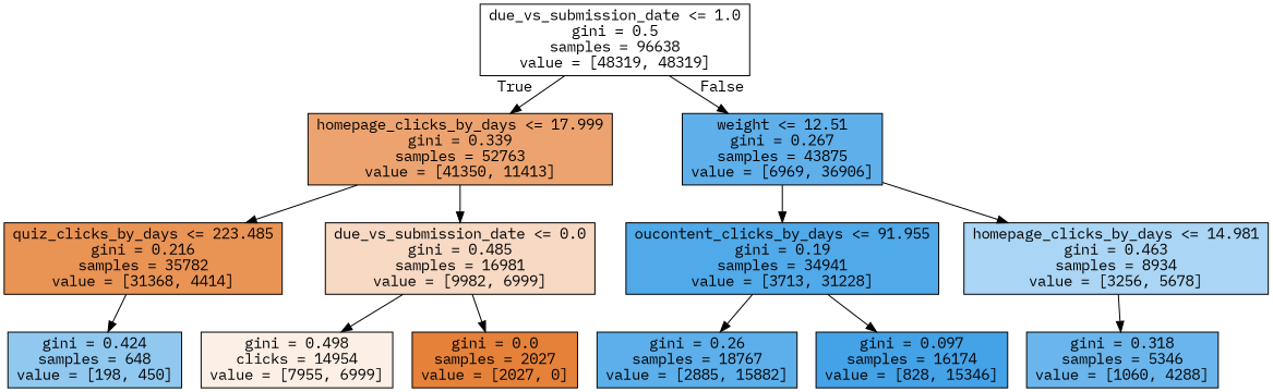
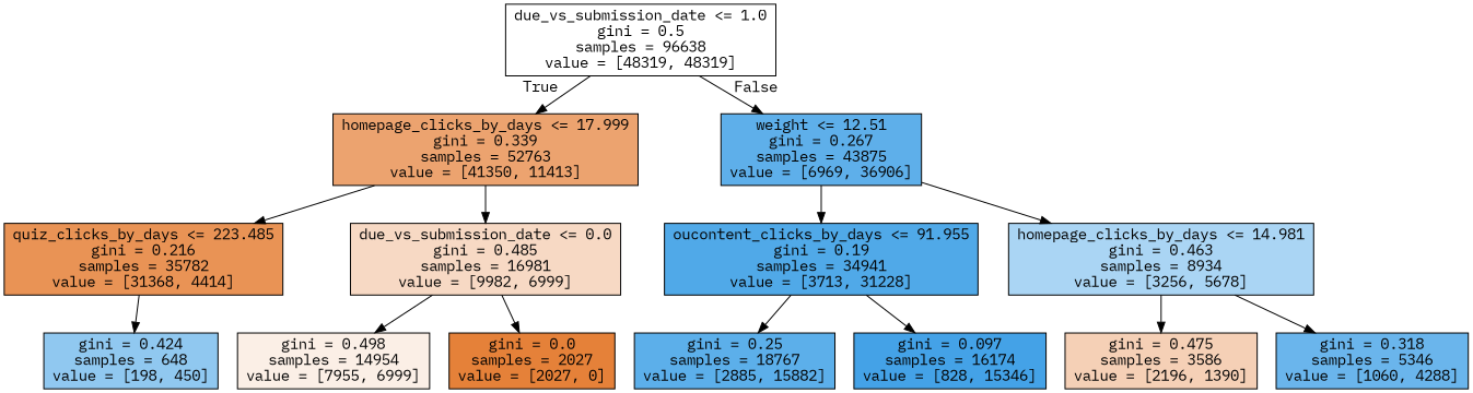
  digraph {
    fontname="IBM Plex Mono"
    node [color=black fontname="IBM Plex Mono" shape=box style=filled]
    edge [fontname="IBM Plex Mono"]
    n1 [fillcolor="#e5813900" label="due_vs_submission_date <= 1.0\ngini = 0.5\nsamples = 96638\nvalue = [48319, 48319]"]
    n2 [fillcolor="#e58139b9" label="homepage_clicks_by_days <= 17.999\ngini = 0.339\nsamples = 52763\nvalue = [41350, 11413]"]
    n3 [fillcolor="#399de5cf" label="weight <= 12.51\ngini = 0.267\nsamples = 43875\nvalue = [6969, 36906]"]
    n4 [fillcolor="#e58139db" label="quiz_clicks_by_days <= 223.485\ngini = 0.216\nsamples = 35782\nvalue = [31368, 4414]"]
    n5 [fillcolor="#e581394c" label="due_vs_submission_date <= 0.0\ngini = 0.485\nsamples = 16981\nvalue = [9982, 6999]"]
    n6 [fillcolor="#399de5e1" label="oucontent_clicks_by_days <= 91.955\ngini = 0.19\nsamples = 34941\nvalue = [3713, 31228]"]
    n7 [fillcolor="#399de56d" label="homepage_clicks_by_days <= 14.981\ngini = 0.463\nsamples = 8934\nvalue = [3256, 5678]"]
    n8 [fillcolor="#399de58f" label="gini = 0.424\nsamples = 648\nvalue = [198, 450]"]
-   n9 [fillcolor="#e581391f" label="gini = 0.498\nclicks = 14954\nvalue = [7955, 6999]"]
+   n9 [fillcolor="#e581391f" label="gini = 0.498\nsamples = 14954\nvalue = [7955, 6999]"]
    n10 [fillcolor="#e58139ff" label="gini = 0.0\nsamples = 2027\nvalue = [2027, 0]"]
-   n11 [fillcolor="#399de5d1" label="gini = 0.26\nsamples = 18767\nvalue = [2885, 15882]"]
+   n11 [fillcolor="#399de5d1" label="gini = 0.25\nsamples = 18767\nvalue = [2885, 15882]"]
    n12 [fillcolor="#399de5f1" label="gini = 0.097\nsamples = 16174\nvalue = [828, 15346]"]
+   n13 [fillcolor="#e581395e" label="gini = 0.475\nsamples = 3586\nvalue = [2196, 1390]"]
    n14 [fillcolor="#399de5c0" label="gini = 0.318\nsamples = 5346\nvalue = [1060, 4288]"]
    n1 -> n2 [headlabel=True labelangle=45 labeldistance=2.5]
    n1 -> n3 [headlabel=False labelangle=-45 labeldistance=2.5]
    n2 -> n4
    n2 -> n5
    n3 -> n6
    n3 -> n7
    n4 -> n8
    n5 -> n9
    n5 -> n10
    n6 -> n11
    n6 -> n12
+   n7 -> n13
    n7 -> n14
  }
